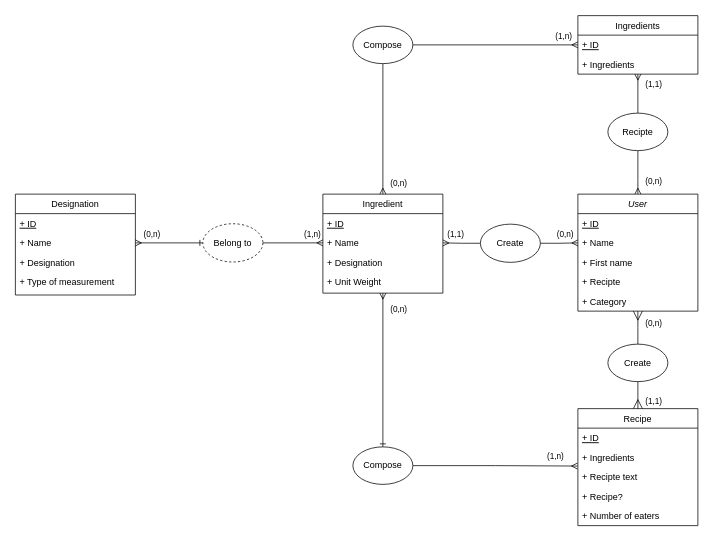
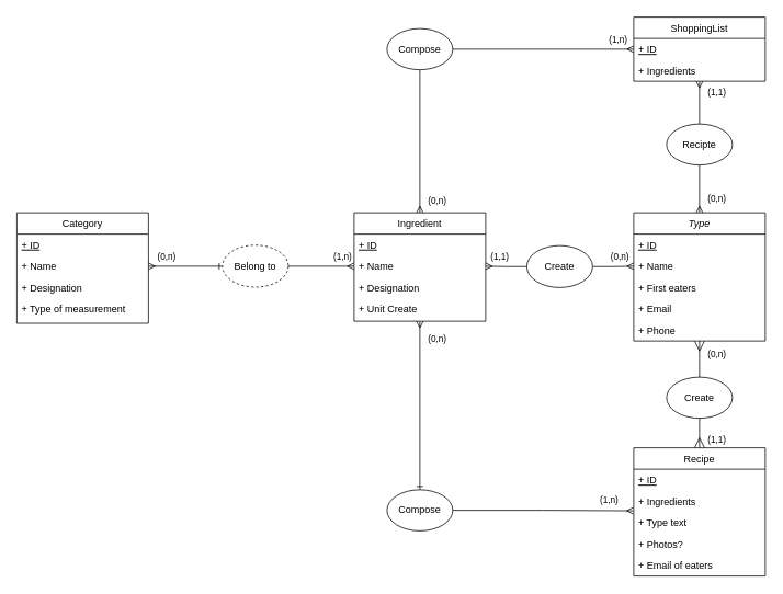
  <mxCell id="0" />
  <mxCell id="1" parent="0" />
  <mxCell id="2" style="edgeStyle=orthogonalEdgeStyle;rounded=0;orthogonalLoop=1;jettySize=auto;html=1;exitX=0.5;exitY=0;exitDx=0;exitDy=0;entryX=0.5;entryY=1;entryDx=0;entryDy=0;startArrow=ERmany;startFill=0;endArrow=none;endFill=0;" parent="1" source="4" target="51" edge="1"><mxGeometry relative="1" as="geometry"><Array as="points"><mxPoint x="850" y="240" /><mxPoint x="850" y="240" /></Array></mxGeometry></mxCell>
  <mxCell id="3" value="(0,n)" style="edgeLabel;html=1;align=center;verticalAlign=middle;resizable=0;points=[];" parent="2" vertex="1" connectable="0"><mxGeometry x="-0.21" relative="1" as="geometry"><mxPoint x="20" y="5" as="offset" /></mxGeometry></mxCell>
- <mxCell id="4" value="User" style="swimlane;fontStyle=2;align=center;verticalAlign=top;childLayout=stackLayout;horizontal=1;startSize=26;horizontalStack=0;resizeParent=1;resizeLast=0;collapsible=1;marginBottom=0;rounded=0;shadow=0;strokeWidth=1;" parent="1" vertex="1"><mxGeometry x="770" y="258" width="160" height="156" as="geometry"><mxRectangle x="230" y="140" width="160" height="26" as="alternateBounds" /></mxGeometry></mxCell>
+ <mxCell id="4" value="Type" style="swimlane;fontStyle=2;align=center;verticalAlign=top;childLayout=stackLayout;horizontal=1;startSize=26;horizontalStack=0;resizeParent=1;resizeLast=0;collapsible=1;marginBottom=0;rounded=0;shadow=0;strokeWidth=1;" parent="1" vertex="1"><mxGeometry x="770" y="258" width="160" height="156" as="geometry"><mxRectangle x="230" y="140" width="160" height="26" as="alternateBounds" /></mxGeometry></mxCell>
  <mxCell id="5" value="+ ID" style="text;align=left;verticalAlign=top;spacingLeft=4;spacingRight=4;overflow=hidden;rotatable=0;points=[[0,0.5],[1,0.5]];portConstraint=eastwest;fontStyle=4" parent="4" vertex="1"><mxGeometry y="26" width="160" height="26" as="geometry" /></mxCell>
  <mxCell id="6" value="+ Name" style="text;align=left;verticalAlign=top;spacingLeft=4;spacingRight=4;overflow=hidden;rotatable=0;points=[[0,0.5],[1,0.5]];portConstraint=eastwest;rounded=0;shadow=0;html=0;" parent="4" vertex="1"><mxGeometry y="52" width="160" height="26" as="geometry" /></mxCell>
- <mxCell id="7" value="+ First name" style="text;align=left;verticalAlign=top;spacingLeft=4;spacingRight=4;overflow=hidden;rotatable=0;points=[[0,0.5],[1,0.5]];portConstraint=eastwest;rounded=0;shadow=0;html=0;" parent="4" vertex="1"><mxGeometry y="78" width="160" height="26" as="geometry" /></mxCell>
- <mxCell id="8" value="+ Recipte" style="text;align=left;verticalAlign=top;spacingLeft=4;spacingRight=4;overflow=hidden;rotatable=0;points=[[0,0.5],[1,0.5]];portConstraint=eastwest;" parent="4" vertex="1"><mxGeometry y="104" width="160" height="26" as="geometry" /></mxCell>
- <mxCell id="9" value="+ Category" style="text;align=left;verticalAlign=top;spacingLeft=4;spacingRight=4;overflow=hidden;rotatable=0;points=[[0,0.5],[1,0.5]];portConstraint=eastwest;" parent="4" vertex="1"><mxGeometry y="130" width="160" height="26" as="geometry" /></mxCell>
+ <mxCell id="7" value="+ First eaters" style="text;align=left;verticalAlign=top;spacingLeft=4;spacingRight=4;overflow=hidden;rotatable=0;points=[[0,0.5],[1,0.5]];portConstraint=eastwest;rounded=0;shadow=0;html=0;" parent="4" vertex="1"><mxGeometry y="78" width="160" height="26" as="geometry" /></mxCell>
+ <mxCell id="8" value="+ Email" style="text;align=left;verticalAlign=top;spacingLeft=4;spacingRight=4;overflow=hidden;rotatable=0;points=[[0,0.5],[1,0.5]];portConstraint=eastwest;" parent="4" vertex="1"><mxGeometry y="104" width="160" height="26" as="geometry" /></mxCell>
+ <mxCell id="9" value="+ Phone" style="text;align=left;verticalAlign=top;spacingLeft=4;spacingRight=4;overflow=hidden;rotatable=0;points=[[0,0.5],[1,0.5]];portConstraint=eastwest;" parent="4" vertex="1"><mxGeometry y="130" width="160" height="26" as="geometry" /></mxCell>
  <mxCell id="10" style="edgeStyle=orthogonalEdgeStyle;rounded=0;orthogonalLoop=1;jettySize=auto;html=1;exitX=0.5;exitY=1;exitDx=0;exitDy=0;startArrow=ERmany;startFill=0;endArrow=ERone;endFill=0;entryX=0.5;entryY=0;entryDx=0;entryDy=0;" parent="1" source="12" target="48" edge="1"><mxGeometry relative="1" as="geometry"><mxPoint x="510" y="519" as="targetPoint" /></mxGeometry></mxCell>
  <mxCell id="11" value="(0,n)" style="edgeLabel;html=1;align=center;verticalAlign=middle;resizable=0;points=[];" parent="10" vertex="1" connectable="0"><mxGeometry x="-0.809" y="1" relative="1" as="geometry"><mxPoint x="19" as="offset" /></mxGeometry></mxCell>
  <mxCell id="12" value="Ingredient" style="swimlane;fontStyle=0;align=center;verticalAlign=top;childLayout=stackLayout;horizontal=1;startSize=26;horizontalStack=0;resizeParent=1;resizeLast=0;collapsible=1;marginBottom=0;rounded=0;shadow=0;strokeWidth=1;" parent="1" vertex="1"><mxGeometry x="430" y="258" width="160" height="132" as="geometry"><mxRectangle x="-40" y="248" width="160" height="26" as="alternateBounds" /></mxGeometry></mxCell>
  <mxCell id="13" value="+ ID" style="text;align=left;verticalAlign=top;spacingLeft=4;spacingRight=4;overflow=hidden;rotatable=0;points=[[0,0.5],[1,0.5]];portConstraint=eastwest;fontStyle=4" parent="12" vertex="1"><mxGeometry y="26" width="160" height="26" as="geometry" /></mxCell>
  <mxCell id="14" value="+ Name" style="text;align=left;verticalAlign=top;spacingLeft=4;spacingRight=4;overflow=hidden;rotatable=0;points=[[0,0.5],[1,0.5]];portConstraint=eastwest;rounded=0;shadow=0;html=0;" parent="12" vertex="1"><mxGeometry y="52" width="160" height="26" as="geometry" /></mxCell>
  <mxCell id="15" value="+ Designation" style="text;align=left;verticalAlign=top;spacingLeft=4;spacingRight=4;overflow=hidden;rotatable=0;points=[[0,0.5],[1,0.5]];portConstraint=eastwest;rounded=0;shadow=0;html=0;" parent="12" vertex="1"><mxGeometry y="78" width="160" height="26" as="geometry" /></mxCell>
- <mxCell id="16" value="+ Unit Weight" style="text;align=left;verticalAlign=top;spacingLeft=4;spacingRight=4;overflow=hidden;rotatable=0;points=[[0,0.5],[1,0.5]];portConstraint=eastwest;rounded=0;shadow=0;html=0;" parent="12" vertex="1"><mxGeometry y="104" width="160" height="26" as="geometry" /></mxCell>
+ <mxCell id="16" value="+ Unit Create" style="text;align=left;verticalAlign=top;spacingLeft=4;spacingRight=4;overflow=hidden;rotatable=0;points=[[0,0.5],[1,0.5]];portConstraint=eastwest;rounded=0;shadow=0;html=0;" parent="12" vertex="1"><mxGeometry y="104" width="160" height="26" as="geometry" /></mxCell>
  <mxCell id="17" value="Recipe" style="swimlane;fontStyle=0;align=center;verticalAlign=top;childLayout=stackLayout;horizontal=1;startSize=26;horizontalStack=0;resizeParent=1;resizeLast=0;collapsible=1;marginBottom=0;rounded=0;shadow=0;strokeWidth=1;" parent="1" vertex="1"><mxGeometry x="770" y="544" width="160" height="156" as="geometry"><mxRectangle x="340" y="380" width="170" height="26" as="alternateBounds" /></mxGeometry></mxCell>
  <mxCell id="18" value="+ ID" style="text;align=left;verticalAlign=top;spacingLeft=4;spacingRight=4;overflow=hidden;rotatable=0;points=[[0,0.5],[1,0.5]];portConstraint=eastwest;fontStyle=4" parent="17" vertex="1"><mxGeometry y="26" width="160" height="26" as="geometry" /></mxCell>
  <mxCell id="19" value="+ Ingredients" style="text;align=left;verticalAlign=top;spacingLeft=4;spacingRight=4;overflow=hidden;rotatable=0;points=[[0,0.5],[1,0.5]];portConstraint=eastwest;" parent="17" vertex="1"><mxGeometry y="52" width="160" height="26" as="geometry" /></mxCell>
- <mxCell id="20" value="+ Recipte text" style="text;align=left;verticalAlign=top;spacingLeft=4;spacingRight=4;overflow=hidden;rotatable=0;points=[[0,0.5],[1,0.5]];portConstraint=eastwest;" parent="17" vertex="1"><mxGeometry y="78" width="160" height="26" as="geometry" /></mxCell>
- <mxCell id="21" value="+ Recipe?" style="text;align=left;verticalAlign=top;spacingLeft=4;spacingRight=4;overflow=hidden;rotatable=0;points=[[0,0.5],[1,0.5]];portConstraint=eastwest;" parent="17" vertex="1"><mxGeometry y="104" width="160" height="26" as="geometry" /></mxCell>
- <mxCell id="22" value="+ Number of eaters" style="text;align=left;verticalAlign=top;spacingLeft=4;spacingRight=4;overflow=hidden;rotatable=0;points=[[0,0.5],[1,0.5]];portConstraint=eastwest;" parent="17" vertex="1"><mxGeometry y="130" width="160" height="26" as="geometry" /></mxCell>
+ <mxCell id="20" value="+ Type text" style="text;align=left;verticalAlign=top;spacingLeft=4;spacingRight=4;overflow=hidden;rotatable=0;points=[[0,0.5],[1,0.5]];portConstraint=eastwest;" parent="17" vertex="1"><mxGeometry y="78" width="160" height="26" as="geometry" /></mxCell>
+ <mxCell id="21" value="+ Photos?" style="text;align=left;verticalAlign=top;spacingLeft=4;spacingRight=4;overflow=hidden;rotatable=0;points=[[0,0.5],[1,0.5]];portConstraint=eastwest;" parent="17" vertex="1"><mxGeometry y="104" width="160" height="26" as="geometry" /></mxCell>
+ <mxCell id="22" value="+ Email of eaters" style="text;align=left;verticalAlign=top;spacingLeft=4;spacingRight=4;overflow=hidden;rotatable=0;points=[[0,0.5],[1,0.5]];portConstraint=eastwest;" parent="17" vertex="1"><mxGeometry y="130" width="160" height="26" as="geometry" /></mxCell>
  <mxCell id="23" value="" style="endArrow=ERmany;endSize=10;endFill=0;shadow=0;strokeWidth=1;rounded=0;edgeStyle=elbowEdgeStyle;elbow=vertical;startArrow=none;" parent="1" source="30" target="4" edge="1"><mxGeometry width="160" relative="1" as="geometry"><mxPoint x="680" y="441" as="sourcePoint" /><mxPoint x="780" y="339" as="targetPoint" /></mxGeometry></mxCell>
  <mxCell id="24" value="(0,n)" style="edgeLabel;html=1;align=center;verticalAlign=middle;resizable=0;points=[];" parent="23" vertex="1" connectable="0"><mxGeometry x="0.322" relative="1" as="geometry"><mxPoint x="20" as="offset" /></mxGeometry></mxCell>
- <mxCell id="25" value="Designation" style="swimlane;fontStyle=0;align=center;verticalAlign=top;childLayout=stackLayout;horizontal=1;startSize=26;horizontalStack=0;resizeParent=1;resizeLast=0;collapsible=1;marginBottom=0;rounded=0;shadow=0;strokeWidth=1;" parent="1" vertex="1"><mxGeometry x="20" y="258" width="160" height="134.5" as="geometry"><mxRectangle x="550" y="140" width="160" height="26" as="alternateBounds" /></mxGeometry></mxCell>
+ <mxCell id="25" value="Category" style="swimlane;fontStyle=0;align=center;verticalAlign=top;childLayout=stackLayout;horizontal=1;startSize=26;horizontalStack=0;resizeParent=1;resizeLast=0;collapsible=1;marginBottom=0;rounded=0;shadow=0;strokeWidth=1;" parent="1" vertex="1"><mxGeometry x="20" y="258" width="160" height="134.5" as="geometry"><mxRectangle x="550" y="140" width="160" height="26" as="alternateBounds" /></mxGeometry></mxCell>
  <mxCell id="26" value="+ ID" style="text;align=left;verticalAlign=top;spacingLeft=4;spacingRight=4;overflow=hidden;rotatable=0;points=[[0,0.5],[1,0.5]];portConstraint=eastwest;fontStyle=4" parent="25" vertex="1"><mxGeometry y="26" width="160" height="26" as="geometry" /></mxCell>
  <mxCell id="27" value="+ Name" style="text;align=left;verticalAlign=top;spacingLeft=4;spacingRight=4;overflow=hidden;rotatable=0;points=[[0,0.5],[1,0.5]];portConstraint=eastwest;rounded=0;shadow=0;html=0;" parent="25" vertex="1"><mxGeometry y="52" width="160" height="26" as="geometry" /></mxCell>
  <mxCell id="28" value="+ Designation" style="text;align=left;verticalAlign=top;spacingLeft=4;spacingRight=4;overflow=hidden;rotatable=0;points=[[0,0.5],[1,0.5]];portConstraint=eastwest;rounded=0;shadow=0;html=0;" parent="25" vertex="1"><mxGeometry y="78" width="160" height="26" as="geometry" /></mxCell>
  <mxCell id="29" value="+ Type of measurement" style="text;align=left;verticalAlign=top;spacingLeft=4;spacingRight=4;overflow=hidden;rotatable=0;points=[[0,0.5],[1,0.5]];portConstraint=eastwest;rounded=0;shadow=0;html=0;" parent="25" vertex="1"><mxGeometry y="104" width="160" height="26" as="geometry" /></mxCell>
  <mxCell id="30" value="Create" style="ellipse;whiteSpace=wrap;html=1;" parent="1" vertex="1"><mxGeometry x="810" y="458" width="80" height="50" as="geometry" /></mxCell>
  <mxCell id="31" value="" style="endArrow=ERmany;endSize=10;endFill=0;shadow=0;strokeWidth=1;rounded=0;edgeStyle=elbowEdgeStyle;elbow=vertical;labelPosition=right;verticalLabelPosition=top;align=center;verticalAlign=bottom;startArrow=none;startFill=0;" parent="1" source="30" target="17" edge="1"><mxGeometry width="160" relative="1" as="geometry"><mxPoint x="700" y="246" as="sourcePoint" /><mxPoint x="880" y="428" as="targetPoint" /></mxGeometry></mxCell>
  <mxCell id="32" value="(1,1)" style="edgeLabel;html=1;align=center;verticalAlign=middle;resizable=0;points=[];" parent="31" vertex="1" connectable="0"><mxGeometry x="0.406" relative="1" as="geometry"><mxPoint x="20" as="offset" /></mxGeometry></mxCell>
- <mxCell id="33" value="Ingredients" style="swimlane;fontStyle=0;align=center;verticalAlign=top;childLayout=stackLayout;horizontal=1;startSize=26;horizontalStack=0;resizeParent=1;resizeLast=0;collapsible=1;marginBottom=0;rounded=0;shadow=0;strokeWidth=1;" parent="1" vertex="1"><mxGeometry x="770" y="20" width="160" height="78" as="geometry"><mxRectangle x="340" y="380" width="170" height="26" as="alternateBounds" /></mxGeometry></mxCell>
+ <mxCell id="33" value="ShoppingList" style="swimlane;fontStyle=0;align=center;verticalAlign=top;childLayout=stackLayout;horizontal=1;startSize=26;horizontalStack=0;resizeParent=1;resizeLast=0;collapsible=1;marginBottom=0;rounded=0;shadow=0;strokeWidth=1;" parent="1" vertex="1"><mxGeometry x="770" y="20" width="160" height="78" as="geometry"><mxRectangle x="340" y="380" width="170" height="26" as="alternateBounds" /></mxGeometry></mxCell>
  <mxCell id="34" value="+ ID" style="text;align=left;verticalAlign=top;spacingLeft=4;spacingRight=4;overflow=hidden;rotatable=0;points=[[0,0.5],[1,0.5]];portConstraint=eastwest;fontStyle=4" parent="33" vertex="1"><mxGeometry y="26" width="160" height="26" as="geometry" /></mxCell>
  <mxCell id="35" value="+ Ingredients" style="text;align=left;verticalAlign=top;spacingLeft=4;spacingRight=4;overflow=hidden;rotatable=0;points=[[0,0.5],[1,0.5]];portConstraint=eastwest;fontStyle=0" parent="33" vertex="1"><mxGeometry y="52" width="160" height="26" as="geometry" /></mxCell>
  <mxCell id="36" style="edgeStyle=orthogonalEdgeStyle;rounded=0;orthogonalLoop=1;jettySize=auto;html=1;exitX=0;exitY=0.5;exitDx=0;exitDy=0;entryX=1;entryY=0.5;entryDx=0;entryDy=0;startArrow=none;startFill=0;endArrow=ERmany;endFill=0;" parent="1" source="40" target="14" edge="1"><mxGeometry relative="1" as="geometry" /></mxCell>
  <mxCell id="37" value="(1,1)" style="edgeLabel;html=1;align=center;verticalAlign=middle;resizable=0;points=[];" parent="36" vertex="1" connectable="0"><mxGeometry x="0.336" y="1" relative="1" as="geometry"><mxPoint y="-14" as="offset" /></mxGeometry></mxCell>
  <mxCell id="38" style="edgeStyle=orthogonalEdgeStyle;rounded=0;orthogonalLoop=1;jettySize=auto;html=1;exitX=1;exitY=0.5;exitDx=0;exitDy=0;entryX=0;entryY=0.5;entryDx=0;entryDy=0;startArrow=none;startFill=0;endArrow=ERmany;endFill=0;" parent="1" source="40" target="6" edge="1"><mxGeometry relative="1" as="geometry" /></mxCell>
  <mxCell id="39" value="(0,n)" style="edgeLabel;html=1;align=center;verticalAlign=middle;resizable=0;points=[];" parent="38" vertex="1" connectable="0"><mxGeometry x="0.303" relative="1" as="geometry"><mxPoint y="-13" as="offset" /></mxGeometry></mxCell>
  <mxCell id="40" value="Create" style="ellipse;whiteSpace=wrap;html=1;" parent="1" vertex="1"><mxGeometry x="640" y="298" width="80" height="51" as="geometry" /></mxCell>
  <mxCell id="41" style="edgeStyle=orthogonalEdgeStyle;rounded=0;orthogonalLoop=1;jettySize=auto;html=1;startArrow=ERmany;startFill=0;endArrow=ERone;endFill=0;entryX=0;entryY=0.5;entryDx=0;entryDy=0;exitX=1;exitY=0.5;exitDx=0;exitDy=0;" parent="1" source="27" target="45" edge="1"><mxGeometry relative="1" as="geometry"><mxPoint x="150" y="318" as="sourcePoint" /><mxPoint x="630" y="59" as="targetPoint" /></mxGeometry></mxCell>
  <mxCell id="42" value="(0,n)" style="edgeLabel;html=1;align=center;verticalAlign=middle;resizable=0;points=[];" parent="41" vertex="1" connectable="0"><mxGeometry x="-0.645" y="2" relative="1" as="geometry"><mxPoint x="5" y="-11" as="offset" /></mxGeometry></mxCell>
  <mxCell id="43" style="edgeStyle=orthogonalEdgeStyle;rounded=0;orthogonalLoop=1;jettySize=auto;html=1;exitX=1;exitY=0.5;exitDx=0;exitDy=0;entryX=0;entryY=0.5;entryDx=0;entryDy=0;startArrow=none;startFill=0;endArrow=ERmany;endFill=0;" parent="1" source="45" target="14" edge="1"><mxGeometry relative="1" as="geometry" /></mxCell>
  <mxCell id="44" value="(1,n)" style="edgeLabel;html=1;align=center;verticalAlign=middle;resizable=0;points=[];" parent="43" vertex="1" connectable="0"><mxGeometry x="0.697" relative="1" as="geometry"><mxPoint x="-3" y="-13" as="offset" /></mxGeometry></mxCell>
  <mxCell id="45" value="Belong to" style="ellipse;whiteSpace=wrap;html=1;dashed=1;" parent="1" vertex="1"><mxGeometry x="270" y="297.5" width="80" height="51" as="geometry" /></mxCell>
  <mxCell id="46" style="edgeStyle=orthogonalEdgeStyle;rounded=0;orthogonalLoop=1;jettySize=auto;html=1;exitX=1;exitY=0.5;exitDx=0;exitDy=0;entryX=-0.003;entryY=0.945;entryDx=0;entryDy=0;startArrow=none;startFill=0;endArrow=ERmany;endFill=0;entryPerimeter=0;" parent="1" source="48" target="19" edge="1"><mxGeometry relative="1" as="geometry" /></mxCell>
  <mxCell id="47" value="(1,n)" style="edgeLabel;html=1;align=center;verticalAlign=middle;resizable=0;points=[];" parent="46" vertex="1" connectable="0"><mxGeometry x="0.833" relative="1" as="geometry"><mxPoint x="-12" y="-13" as="offset" /></mxGeometry></mxCell>
  <mxCell id="48" value="Compose" style="ellipse;whiteSpace=wrap;html=1;" parent="1" vertex="1"><mxGeometry y="595" width="80" height="50" as="geometry" x="470" /></mxCell>
  <mxCell id="49" style="edgeStyle=orthogonalEdgeStyle;rounded=0;orthogonalLoop=1;jettySize=auto;html=1;exitX=0.5;exitY=0;exitDx=0;exitDy=0;entryX=0.5;entryY=1;entryDx=0;entryDy=0;startArrow=none;startFill=0;endArrow=ERmany;endFill=0;" parent="1" source="51" target="33" edge="1"><mxGeometry relative="1" as="geometry" /></mxCell>
  <mxCell id="50" value="(1,1)" style="edgeLabel;html=1;align=center;verticalAlign=middle;resizable=0;points=[];" parent="49" vertex="1" connectable="0"><mxGeometry x="0.64" relative="1" as="geometry"><mxPoint x="20" y="4" as="offset" /></mxGeometry></mxCell>
  <mxCell id="51" value="Recipte" style="ellipse;whiteSpace=wrap;html=1;" parent="1" vertex="1"><mxGeometry x="810" y="150" width="80" height="50" as="geometry" /></mxCell>
  <mxCell id="52" style="edgeStyle=orthogonalEdgeStyle;rounded=0;orthogonalLoop=1;jettySize=auto;html=1;exitX=0.5;exitY=1;exitDx=0;exitDy=0;entryX=0.5;entryY=0;entryDx=0;entryDy=0;startArrow=none;startFill=0;endArrow=ERmany;endFill=0;" parent="1" source="56" target="12" edge="1"><mxGeometry relative="1" as="geometry" /></mxCell>
  <mxCell id="53" value="(0,n)" style="edgeLabel;html=1;align=center;verticalAlign=middle;resizable=0;points=[];" parent="52" vertex="1" connectable="0"><mxGeometry x="0.823" relative="1" as="geometry"><mxPoint x="20" as="offset" /></mxGeometry></mxCell>
  <mxCell id="54" style="edgeStyle=orthogonalEdgeStyle;rounded=0;orthogonalLoop=1;jettySize=auto;html=1;exitX=1;exitY=0.5;exitDx=0;exitDy=0;entryX=0;entryY=0.5;entryDx=0;entryDy=0;startArrow=none;startFill=0;endArrow=ERmany;endFill=0;" parent="1" source="56" target="34" edge="1"><mxGeometry relative="1" as="geometry" /></mxCell>
  <mxCell id="55" value="(1,n)" style="edgeLabel;html=1;align=center;verticalAlign=middle;resizable=0;points=[];" parent="54" vertex="1" connectable="0"><mxGeometry x="0.817" y="-2" relative="1" as="geometry"><mxPoint y="-15" as="offset" /></mxGeometry></mxCell>
  <mxCell id="56" value="Compose" style="ellipse;whiteSpace=wrap;html=1;" parent="1" vertex="1"><mxGeometry y="34" width="80" height="50" as="geometry" x="470" /></mxCell>
